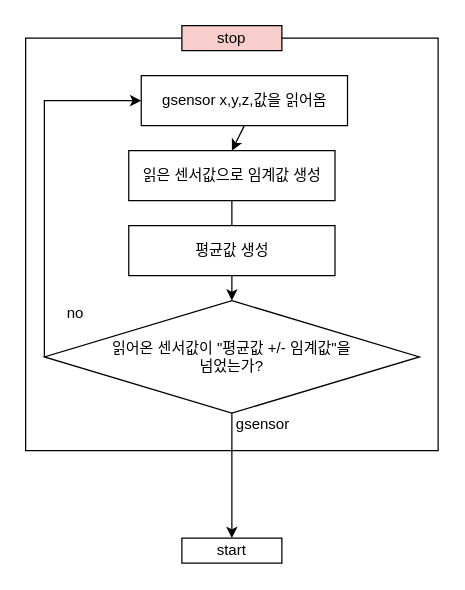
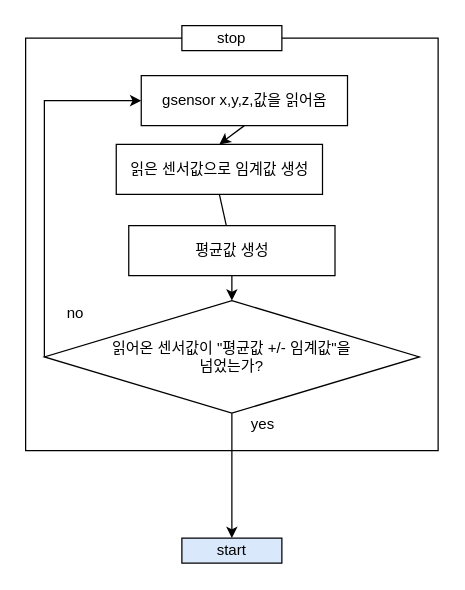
  <mxCell id="0" />
  <mxCell id="1" parent="0" />
  <mxCell id="2" value="" style="whiteSpace=wrap;html=1;aspect=fixed;" vertex="1" parent="1"><mxGeometry x="20" y="30" width="330" height="330" as="geometry" /></mxCell>
- <mxCell id="3" value="stop" style="rounded=0;whiteSpace=wrap;html=1;fillColor=#f8cecc;" vertex="1" parent="1"><mxGeometry x="145" y="20" width="80" height="20" as="geometry" /></mxCell>
- <mxCell id="4" value="start" style="rounded=0;whiteSpace=wrap;html=1;" vertex="1" parent="1"><mxGeometry x="145" y="430" width="80" height="20" as="geometry" /></mxCell>
+ <mxCell id="3" value="stop" style="rounded=0;whiteSpace=wrap;html=1;" vertex="1" parent="1"><mxGeometry x="145" y="20" width="80" height="20" as="geometry" /></mxCell>
+ <mxCell id="4" value="start" style="rounded=0;whiteSpace=wrap;html=1;fillColor=#dae8fc;" vertex="1" parent="1"><mxGeometry x="145" y="430" width="80" height="20" as="geometry" /></mxCell>
  <mxCell id="5" value="gsensor x,y,z,값을 읽어옴" style="rounded=0;whiteSpace=wrap;html=1;" vertex="1" parent="1"><mxGeometry x="112.5" y="60" width="165" height="40" as="geometry" /></mxCell>
- <mxCell id="6" value="읽은 센서값으로 임계값 생성" style="rounded=0;whiteSpace=wrap;html=1;" vertex="1" parent="1"><mxGeometry x="102.5" y="120" width="165" height="40" as="geometry" /></mxCell>
+ <mxCell id="6" value="읽은 센서값으로 임계값 생성" style="rounded=0;whiteSpace=wrap;html=1;" vertex="1" parent="1"><mxGeometry x="92.5" y="115" width="165" height="40" as="geometry" /></mxCell>
  <mxCell id="7" value="평균값 생성" style="rounded=0;whiteSpace=wrap;html=1;" vertex="1" parent="1"><mxGeometry x="102.5" y="180" width="165" height="40" as="geometry" /></mxCell>
  <mxCell id="8" value="읽어온 센서값이 &quot;평균값 +/- 임계값&quot;을 &lt;br&gt;넘었는가?" style="rhombus;whiteSpace=wrap;html=1;" vertex="1" parent="1"><mxGeometry x="35" y="240" width="300" height="90" as="geometry" /></mxCell>
  <mxCell id="9" value="" style="endArrow=classic;html=1;rounded=0;exitX=0.5;exitY=1;exitDx=0;exitDy=0;entryX=0.5;entryY=0;entryDx=0;entryDy=0;" edge="1" parent="1" source="5" target="6"><mxGeometry width="50" height="50" relative="1" as="geometry"><mxPoint x="330" y="-10" as="sourcePoint" /><mxPoint x="380" y="-60" as="targetPoint" /></mxGeometry></mxCell>
  <mxCell id="10" value="" style="endArrow=none;html=1;rounded=0;exitX=0.5;exitY=1;exitDx=0;exitDy=0;" edge="1" parent="1" source="6" target="7"><mxGeometry width="50" height="50" relative="1" as="geometry"><mxPoint x="490" y="110" as="sourcePoint" /><mxPoint x="540" y="60" as="targetPoint" /></mxGeometry></mxCell>
  <mxCell id="11" value="" style="endArrow=classic;html=1;rounded=0;exitX=0.5;exitY=1;exitDx=0;exitDy=0;entryX=0.5;entryY=0;entryDx=0;entryDy=0;" edge="1" parent="1" source="7" target="8"><mxGeometry width="50" height="50" relative="1" as="geometry"><mxPoint x="550" y="200" as="sourcePoint" /><mxPoint x="600" y="150" as="targetPoint" /></mxGeometry></mxCell>
  <mxCell id="12" value="" style="endArrow=classic;html=1;rounded=0;exitX=0.5;exitY=1;exitDx=0;exitDy=0;entryX=0.5;entryY=0;entryDx=0;entryDy=0;" edge="1" parent="1" source="8" target="4"><mxGeometry width="50" height="50" relative="1" as="geometry"><mxPoint x="470" y="350" as="sourcePoint" /><mxPoint x="520" y="300" as="targetPoint" /></mxGeometry></mxCell>
- <mxCell id="13" value="gsensor" style="text;html=1;strokeColor=none;fillColor=none;align=center;verticalAlign=middle;whiteSpace=wrap;rounded=0;" vertex="1" parent="1"><mxGeometry x="180" y="324" width="60" height="30" as="geometry" /></mxCell>
+ <mxCell id="13" value="yes" style="text;html=1;strokeColor=none;fillColor=none;align=center;verticalAlign=middle;whiteSpace=wrap;rounded=0;" vertex="1" parent="1"><mxGeometry x="180" y="324" width="60" height="30" as="geometry" /></mxCell>
  <mxCell id="14" value="" style="endArrow=classic;html=1;rounded=0;exitX=0;exitY=0.5;exitDx=0;exitDy=0;entryX=0;entryY=0.5;entryDx=0;entryDy=0;" edge="1" parent="1" source="8" target="5"><mxGeometry width="50" height="50" relative="1" as="geometry"><mxPoint x="20" y="450" as="sourcePoint" /><mxPoint x="70" y="400" as="targetPoint" /><Array as="points"><mxPoint x="35" y="80" /></Array></mxGeometry></mxCell>
  <mxCell id="15" value="no" style="text;html=1;strokeColor=none;fillColor=none;align=center;verticalAlign=middle;whiteSpace=wrap;rounded=0;" vertex="1" parent="1"><mxGeometry x="30" y="235" width="60" height="30" as="geometry" /></mxCell>
